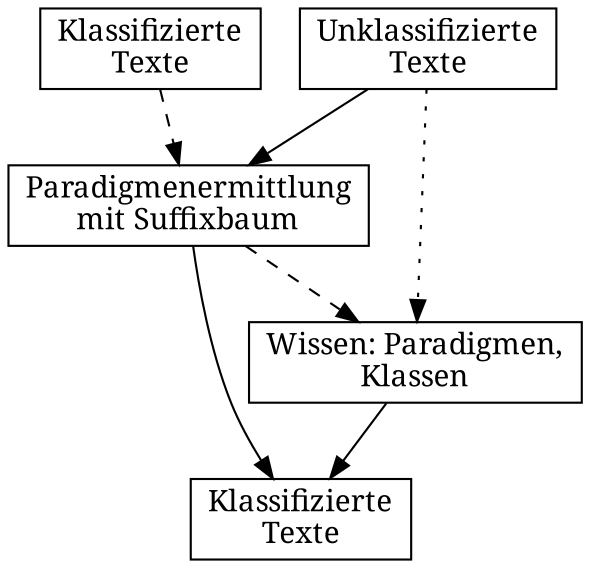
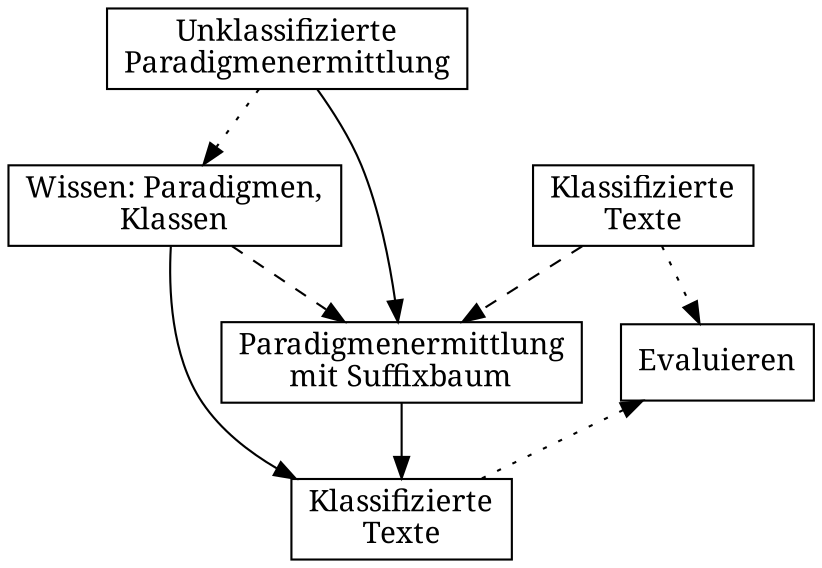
  digraph {
    fontname="Noto Serif"
    rankdir=TD
    node [fontname="Noto Serif" shape=box]
    edge [fontname="Noto Serif"]
    n1 [label="Klassifizierte\nTexte"]
    n2 [label="Paradigmenermittlung\nmit Suffixbaum"]
+   n3 [label=Evaluieren]
    n4 [label="Wissen: Paradigmen,\nKlassen"]
    n5 [label="Klassifizierte\nTexte"]
-   n6 [label="Unklassifizierte\nTexte"]
+   n6 [label="Unklassifizierte\nParadigmenermittlung"]
    n1 -> n2 [style=dashed]
-   n2 -> n4 [style=dashed]
+   n1 -> n3 [style=dotted]
+   n4 -> n2 [style=dashed]
    n2 -> n5
+   n3 -> n5 [dir=back style=dotted]
    n4 -> n5
    n6 -> n2
    n6 -> n4 [style=dotted]
  }
